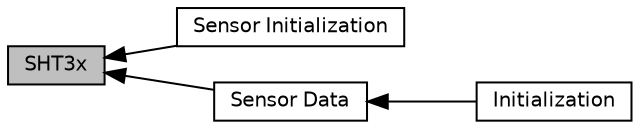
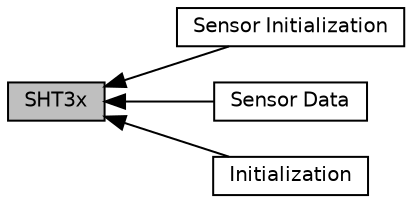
  digraph {
    rankdir=LR
    node [color=black fillcolor=white fontname=Helvetica fontsize=10 shape=box style=filled]
    edge [dir=back fontname=Helvetica fontsize=10 labelfontname=Helvetica labelfontsize=10 shape=plaintext style=solid]
    n1 [height=0.2 label="Sensor Initialization" width=0.4]
    n2 [height=0.2 label="Sensor Data" width=0.4]
    n3 [height=0.2 label=Initialization width=0.4]
    n4 [fillcolor=grey75 fontcolor=black height=0.2 label=SHT3x width=0.4]
    n4 -> n1
    n4 -> n2
-   n2 -> n3
+   n4 -> n3
  }
